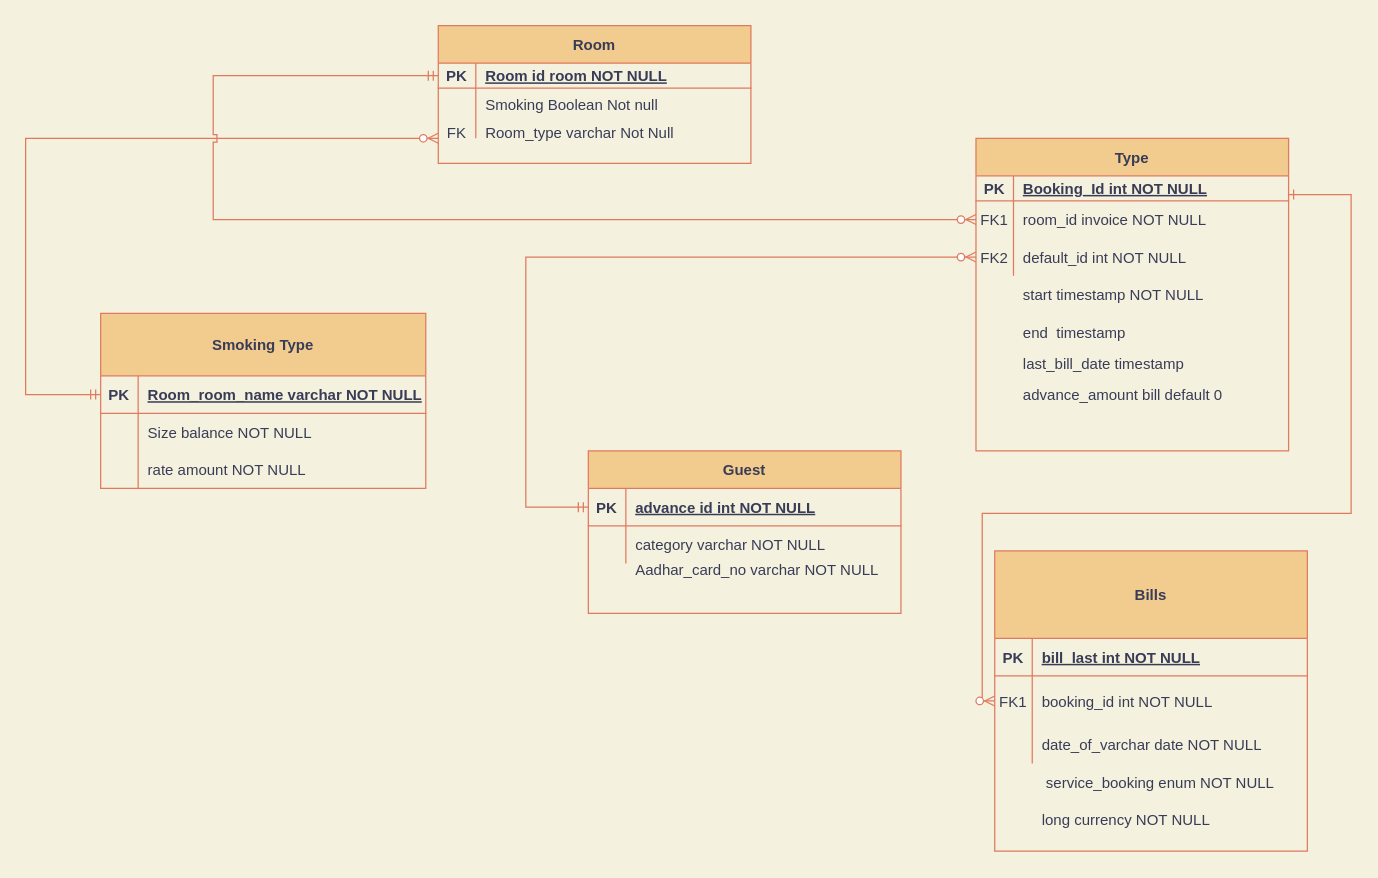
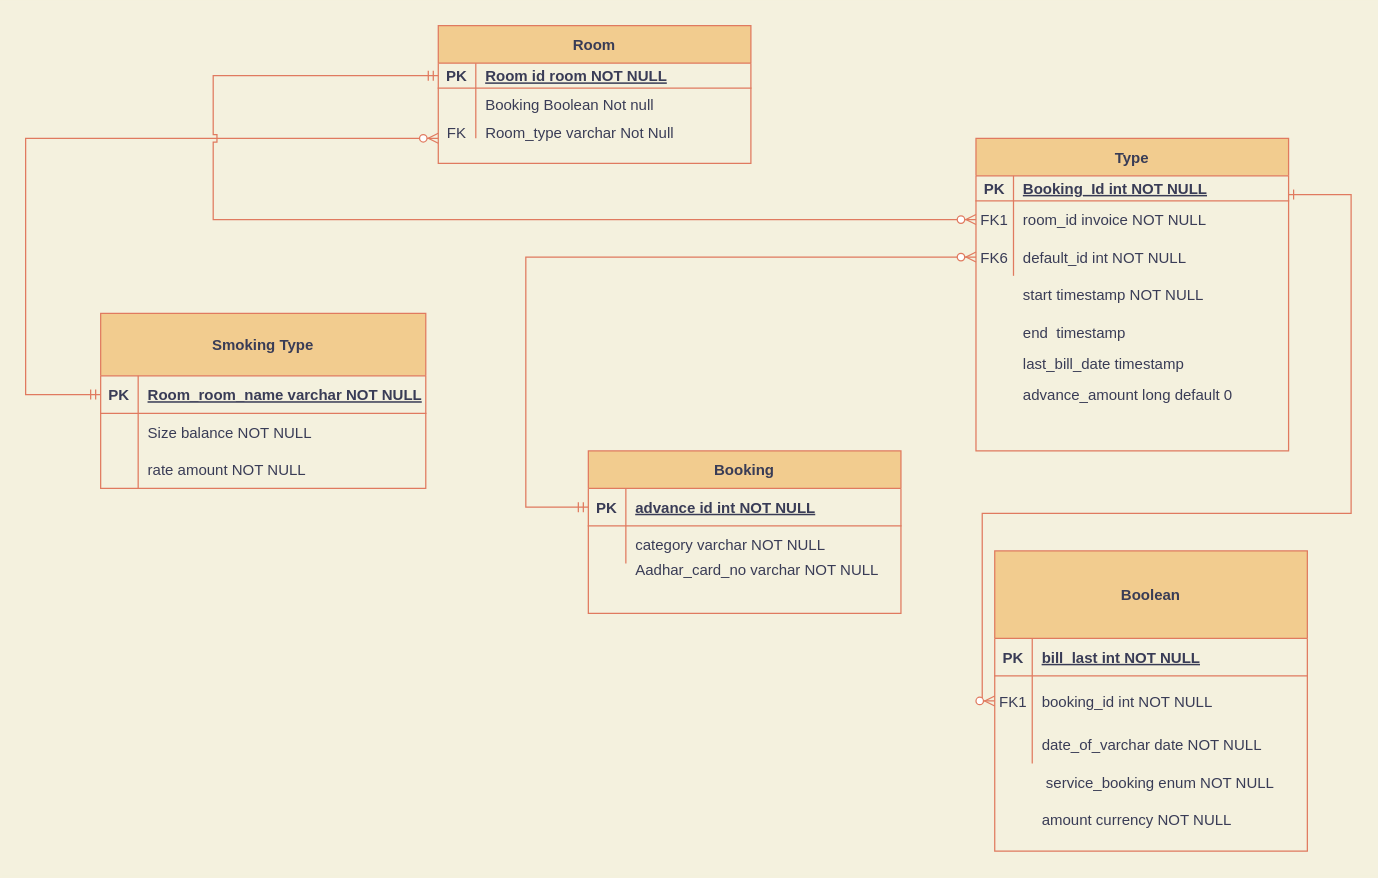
  <mxCell id="0" />
  <mxCell id="1" parent="0" />
  <mxCell id="2" value="" style="edgeStyle=orthogonalEdgeStyle;endArrow=ERzeroToMany;startArrow=ERone;endFill=1;startFill=0;entryX=0;entryY=0.5;entryDx=0;entryDy=0;rounded=0;labelBackgroundColor=#F4F1DE;strokeColor=#E07A5F;fontColor=#393C56;" parent="1" source="56" target="14" edge="1"><mxGeometry width="100" height="100" relative="1" as="geometry"><mxPoint x="730" y="230" as="sourcePoint" /><mxPoint x="780" y="560" as="targetPoint" /><Array as="points"><mxPoint x="1080" y="155" /><mxPoint x="1080" y="410" /><mxPoint x="785" y="410" /><mxPoint x="785" y="560" /></Array></mxGeometry></mxCell>
  <mxCell id="3" value="" style="shape=partialRectangle;collapsible=0;dropTarget=0;pointerEvents=0;fillColor=none;points=[[0,0.5],[1,0.5]];portConstraint=eastwest;top=0;left=0;right=0;bottom=0;strokeColor=#E07A5F;fontColor=#393C56;" vertex="1" parent="1"><mxGeometry x="350" y="90" width="250" height="30" as="geometry" /></mxCell>
  <mxCell id="4" value="FK" style="shape=partialRectangle;overflow=hidden;connectable=0;fillColor=none;top=0;left=0;bottom=0;right=0;strokeColor=#E07A5F;fontColor=#393C56;" vertex="1" parent="3"><mxGeometry width="30" height="30" as="geometry" /></mxCell>
  <mxCell id="5" value="Room_type varchar Not Null" style="shape=partialRectangle;overflow=hidden;connectable=0;fillColor=none;top=0;left=0;bottom=0;right=0;align=left;spacingLeft=6;strokeColor=#E07A5F;fontColor=#393C56;" vertex="1" parent="3"><mxGeometry x="30" width="220" height="30" as="geometry" /></mxCell>
  <mxCell id="6" value="" style="edgeStyle=elbowEdgeStyle;fontSize=12;html=1;endArrow=ERzeroToMany;startArrow=ERmandOne;exitX=0;exitY=0.5;exitDx=0;exitDy=0;jumpStyle=sharp;rounded=0;entryX=0;entryY=1;entryDx=0;entryDy=0;entryPerimeter=0;labelBackgroundColor=#F4F1DE;strokeColor=#E07A5F;fontColor=#393C56;" edge="1" parent="1" source="30" target="52"><mxGeometry width="100" height="100" relative="1" as="geometry"><mxPoint x="350" y="380" as="sourcePoint" /><mxPoint x="350" y="130" as="targetPoint" /><Array as="points"><mxPoint x="20" y="190" /><mxPoint x="340" y="110" /><mxPoint x="400" y="400" /></Array></mxGeometry></mxCell>
  <mxCell id="7" value="start timestamp NOT NULL" style="shape=partialRectangle;overflow=hidden;connectable=0;fillColor=none;top=0;left=0;bottom=0;right=0;align=left;spacingLeft=6;strokeColor=#E07A5F;fontColor=#393C56;" vertex="1" parent="1"><mxGeometry x="810" y="220" width="220" height="30" as="geometry" /></mxCell>
  <mxCell id="8" value="end  timestamp " style="shape=partialRectangle;overflow=hidden;connectable=0;fillColor=none;top=0;left=0;bottom=0;right=0;align=left;spacingLeft=6;strokeColor=#E07A5F;fontColor=#393C56;" vertex="1" parent="1"><mxGeometry x="810" y="250" width="220" height="30" as="geometry" /></mxCell>
  <mxCell id="9" value="last_bill_date timestamp" style="shape=partialRectangle;overflow=hidden;connectable=0;fillColor=none;top=0;left=0;bottom=0;right=0;align=left;spacingLeft=6;strokeColor=#E07A5F;fontColor=#393C56;" vertex="1" parent="1"><mxGeometry x="810" y="275" width="220" height="30" as="geometry" /></mxCell>
- <mxCell id="10" value="Bills" style="shape=table;startSize=70;container=1;collapsible=1;childLayout=tableLayout;fixedRows=1;rowLines=0;fontStyle=1;align=center;resizeLast=1;fillColor=#F2CC8F;strokeColor=#E07A5F;fontColor=#393C56;" parent="1" vertex="1"><mxGeometry x="795" y="440" width="250" height="240" as="geometry"><mxRectangle x="465" y="390" width="60" height="70" as="alternateBounds" /></mxGeometry></mxCell>
+ <mxCell id="10" value="Boolean" style="shape=table;startSize=70;container=1;collapsible=1;childLayout=tableLayout;fixedRows=1;rowLines=0;fontStyle=1;align=center;resizeLast=1;fillColor=#F2CC8F;strokeColor=#E07A5F;fontColor=#393C56;" parent="1" vertex="1"><mxGeometry x="795" y="440" width="250" height="240" as="geometry"><mxRectangle x="465" y="390" width="60" height="70" as="alternateBounds" /></mxGeometry></mxCell>
  <mxCell id="11" value="" style="shape=partialRectangle;collapsible=0;dropTarget=0;pointerEvents=0;fillColor=none;points=[[0,0.5],[1,0.5]];portConstraint=eastwest;top=0;left=0;right=0;bottom=1;strokeColor=#E07A5F;fontColor=#393C56;" parent="10" vertex="1"><mxGeometry y="70" width="250" height="30" as="geometry" /></mxCell>
  <mxCell id="12" value="PK" style="shape=partialRectangle;overflow=hidden;connectable=0;fillColor=none;top=0;left=0;bottom=0;right=0;fontStyle=1;strokeColor=#E07A5F;fontColor=#393C56;" parent="11" vertex="1"><mxGeometry width="30" height="30" as="geometry" /></mxCell>
  <mxCell id="13" value="bill_last int NOT NULL " style="shape=partialRectangle;overflow=hidden;connectable=0;fillColor=none;top=0;left=0;bottom=0;right=0;align=left;spacingLeft=6;fontStyle=5;strokeColor=#E07A5F;fontColor=#393C56;" parent="11" vertex="1"><mxGeometry x="30" width="220" height="30" as="geometry" /></mxCell>
  <mxCell id="14" value="" style="shape=partialRectangle;collapsible=0;dropTarget=0;pointerEvents=0;fillColor=none;points=[[0,0.5],[1,0.5]];portConstraint=eastwest;top=0;left=0;right=0;bottom=0;strokeColor=#E07A5F;fontColor=#393C56;" parent="10" vertex="1"><mxGeometry y="100" width="250" height="40" as="geometry" /></mxCell>
  <mxCell id="15" value="FK1" style="shape=partialRectangle;overflow=hidden;connectable=0;fillColor=none;top=0;left=0;bottom=0;right=0;strokeColor=#E07A5F;fontColor=#393C56;" parent="14" vertex="1"><mxGeometry width="30" height="40" as="geometry" /></mxCell>
  <mxCell id="16" value="booking_id int NOT NULL" style="shape=partialRectangle;overflow=hidden;connectable=0;fillColor=none;top=0;left=0;bottom=0;right=0;align=left;spacingLeft=6;strokeColor=#E07A5F;fontColor=#393C56;" parent="14" vertex="1"><mxGeometry x="30" width="220" height="40" as="geometry" /></mxCell>
  <mxCell id="17" value="" style="shape=partialRectangle;collapsible=0;dropTarget=0;pointerEvents=0;fillColor=none;points=[[0,0.5],[1,0.5]];portConstraint=eastwest;top=0;left=0;right=0;bottom=0;strokeColor=#E07A5F;fontColor=#393C56;" parent="10" vertex="1"><mxGeometry y="140" width="250" height="30" as="geometry" /></mxCell>
  <mxCell id="18" value="" style="shape=partialRectangle;overflow=hidden;connectable=0;fillColor=none;top=0;left=0;bottom=0;right=0;strokeColor=#E07A5F;fontColor=#393C56;" parent="17" vertex="1"><mxGeometry width="30" height="30" as="geometry" /></mxCell>
  <mxCell id="19" value="date_of_varchar date NOT NULL" style="shape=partialRectangle;overflow=hidden;connectable=0;fillColor=none;top=0;left=0;bottom=0;right=0;align=left;spacingLeft=6;strokeColor=#E07A5F;fontColor=#393C56;" parent="17" vertex="1"><mxGeometry x="30" width="220" height="30" as="geometry" /></mxCell>
  <mxCell id="20" value="" style="shape=partialRectangle;overflow=hidden;connectable=0;fillColor=none;top=0;left=0;bottom=0;right=0;align=left;spacingLeft=6;strokeColor=#E07A5F;fontColor=#393C56;" vertex="1" parent="1"><mxGeometry x="825" y="610" width="220" height="30" as="geometry" /></mxCell>
  <mxCell id="21" value=" service_booking enum NOT NULL" style="shape=partialRectangle;overflow=hidden;connectable=0;fillColor=none;top=0;left=0;bottom=0;right=0;align=left;spacingLeft=6;strokeColor=#E07A5F;fontColor=#393C56;" vertex="1" parent="1"><mxGeometry x="825" y="610" width="220" height="30" as="geometry" /></mxCell>
- <mxCell id="22" value="long currency NOT NULL" style="shape=partialRectangle;overflow=hidden;connectable=0;fillColor=none;top=0;left=0;bottom=0;right=0;align=left;spacingLeft=6;strokeColor=#E07A5F;fontColor=#393C56;" vertex="1" parent="1"><mxGeometry x="825" y="640" width="220" height="30" as="geometry" /></mxCell>
+ <mxCell id="22" value="amount currency NOT NULL" style="shape=partialRectangle;overflow=hidden;connectable=0;fillColor=none;top=0;left=0;bottom=0;right=0;align=left;spacingLeft=6;strokeColor=#E07A5F;fontColor=#393C56;" vertex="1" parent="1"><mxGeometry x="825" y="640" width="220" height="30" as="geometry" /></mxCell>
  <mxCell id="23" value="" style="shape=partialRectangle;collapsible=0;dropTarget=0;pointerEvents=0;fillColor=none;points=[[0,0.5],[1,0.5]];portConstraint=eastwest;top=0;left=0;right=0;bottom=0;strokeColor=#E07A5F;fontColor=#393C56;" vertex="1" parent="1"><mxGeometry x="490" y="360" width="250" height="30" as="geometry" /></mxCell>
  <mxCell id="24" value="" style="shape=partialRectangle;overflow=hidden;connectable=0;fillColor=none;top=0;left=0;bottom=0;right=0;strokeColor=#E07A5F;fontColor=#393C56;" vertex="1" parent="23"><mxGeometry width="30" height="30" as="geometry" /></mxCell>
  <mxCell id="25" value="email varchar NOT NULL" style="shape=partialRectangle;overflow=hidden;connectable=0;fillColor=none;top=0;left=0;bottom=0;right=0;align=left;spacingLeft=6;strokeColor=#E07A5F;fontColor=#393C56;" vertex="1" parent="23"><mxGeometry x="30" width="220" height="30" as="geometry" /></mxCell>
  <mxCell id="26" value="" style="shape=partialRectangle;collapsible=0;dropTarget=0;pointerEvents=0;fillColor=none;points=[[0,0.5],[1,0.5]];portConstraint=eastwest;top=0;left=0;right=0;bottom=0;strokeColor=#E07A5F;fontColor=#393C56;" vertex="1" parent="1"><mxGeometry x="470" y="440" width="250" height="30" as="geometry" /></mxCell>
  <mxCell id="27" value="" style="shape=partialRectangle;overflow=hidden;connectable=0;fillColor=none;top=0;left=0;bottom=0;right=0;strokeColor=#E07A5F;fontColor=#393C56;" vertex="1" parent="26"><mxGeometry width="30" height="30" as="geometry" /></mxCell>
  <mxCell id="28" value="Aadhar_card_no varchar NOT NULL" style="shape=partialRectangle;overflow=hidden;connectable=0;fillColor=none;top=0;left=0;bottom=0;right=0;align=left;spacingLeft=6;strokeColor=#E07A5F;fontColor=#393C56;" vertex="1" parent="26"><mxGeometry x="30" width="220" height="30" as="geometry" /></mxCell>
  <mxCell id="29" value="Smoking Type" style="shape=table;startSize=50;container=1;collapsible=1;childLayout=tableLayout;fixedRows=1;rowLines=0;fontStyle=1;align=center;resizeLast=1;fillColor=#F2CC8F;strokeColor=#E07A5F;fontColor=#393C56;" vertex="1" parent="1"><mxGeometry x="80" y="250" width="260" height="140" as="geometry" /></mxCell>
  <mxCell id="30" value="" style="shape=partialRectangle;collapsible=0;dropTarget=0;pointerEvents=0;fillColor=none;points=[[0,0.5],[1,0.5]];portConstraint=eastwest;top=0;left=0;right=0;bottom=1;strokeColor=#E07A5F;fontColor=#393C56;" vertex="1" parent="29"><mxGeometry y="50" width="260" height="30" as="geometry" /></mxCell>
  <mxCell id="31" value="PK" style="shape=partialRectangle;overflow=hidden;connectable=0;fillColor=none;top=0;left=0;bottom=0;right=0;fontStyle=1;strokeColor=#E07A5F;fontColor=#393C56;" vertex="1" parent="30"><mxGeometry width="30" height="30" as="geometry" /></mxCell>
  <mxCell id="32" value="Room_room_name varchar NOT NULL " style="shape=partialRectangle;overflow=hidden;connectable=0;fillColor=none;top=0;left=0;bottom=0;right=0;align=left;spacingLeft=6;fontStyle=5;strokeColor=#E07A5F;fontColor=#393C56;" vertex="1" parent="30"><mxGeometry x="30" width="230" height="30" as="geometry" /></mxCell>
  <mxCell id="33" value="" style="shape=partialRectangle;collapsible=0;dropTarget=0;pointerEvents=0;fillColor=none;points=[[0,0.5],[1,0.5]];portConstraint=eastwest;top=0;left=0;right=0;bottom=0;strokeColor=#E07A5F;fontColor=#393C56;" vertex="1" parent="29"><mxGeometry y="80" width="260" height="30" as="geometry" /></mxCell>
  <mxCell id="34" value="" style="shape=partialRectangle;overflow=hidden;connectable=0;fillColor=none;top=0;left=0;bottom=0;right=0;strokeColor=#E07A5F;fontColor=#393C56;" vertex="1" parent="33"><mxGeometry width="30" height="30" as="geometry" /></mxCell>
  <mxCell id="35" value="Size balance NOT NULL" style="shape=partialRectangle;overflow=hidden;connectable=0;fillColor=none;top=0;left=0;bottom=0;right=0;align=left;spacingLeft=6;strokeColor=#E07A5F;fontColor=#393C56;" vertex="1" parent="33"><mxGeometry x="30" width="230" height="30" as="geometry" /></mxCell>
  <mxCell id="36" value="" style="shape=partialRectangle;collapsible=0;dropTarget=0;pointerEvents=0;fillColor=none;points=[[0,0.5],[1,0.5]];portConstraint=eastwest;top=0;left=0;right=0;bottom=0;strokeColor=#E07A5F;fontColor=#393C56;" vertex="1" parent="29"><mxGeometry y="110" width="260" height="30" as="geometry" /></mxCell>
  <mxCell id="37" value="" style="shape=partialRectangle;overflow=hidden;connectable=0;fillColor=none;top=0;left=0;bottom=0;right=0;strokeColor=#E07A5F;fontColor=#393C56;" vertex="1" parent="36"><mxGeometry width="30" height="30" as="geometry" /></mxCell>
  <mxCell id="38" value="rate amount NOT NULL" style="shape=partialRectangle;overflow=hidden;connectable=0;fillColor=none;top=0;left=0;bottom=0;right=0;align=left;spacingLeft=6;strokeColor=#E07A5F;fontColor=#393C56;" vertex="1" parent="36"><mxGeometry x="30" width="230" height="30" as="geometry" /></mxCell>
- <mxCell id="39" value="Guest" style="shape=table;startSize=30;container=1;collapsible=1;childLayout=tableLayout;fixedRows=1;rowLines=0;fontStyle=1;align=center;resizeLast=1;fillColor=#F2CC8F;strokeColor=#E07A5F;fontColor=#393C56;" vertex="1" parent="1"><mxGeometry x="470" y="360" width="250" height="130" as="geometry"><mxRectangle x="140" y="310" width="70" height="30" as="alternateBounds" /></mxGeometry></mxCell>
+ <mxCell id="39" value="Booking" style="shape=table;startSize=30;container=1;collapsible=1;childLayout=tableLayout;fixedRows=1;rowLines=0;fontStyle=1;align=center;resizeLast=1;fillColor=#F2CC8F;strokeColor=#E07A5F;fontColor=#393C56;" vertex="1" parent="1"><mxGeometry x="470" y="360" width="250" height="130" as="geometry"><mxRectangle x="140" y="310" width="70" height="30" as="alternateBounds" /></mxGeometry></mxCell>
  <mxCell id="40" value="" style="shape=partialRectangle;collapsible=0;dropTarget=0;pointerEvents=0;fillColor=none;points=[[0,0.5],[1,0.5]];portConstraint=eastwest;top=0;left=0;right=0;bottom=1;strokeColor=#E07A5F;fontColor=#393C56;" vertex="1" parent="39"><mxGeometry y="30" width="250" height="30" as="geometry" /></mxCell>
  <mxCell id="41" value="PK" style="shape=partialRectangle;overflow=hidden;connectable=0;fillColor=none;top=0;left=0;bottom=0;right=0;fontStyle=1;strokeColor=#E07A5F;fontColor=#393C56;" vertex="1" parent="40"><mxGeometry width="30" height="30" as="geometry" /></mxCell>
  <mxCell id="42" value="advance id int NOT NULL " style="shape=partialRectangle;overflow=hidden;connectable=0;fillColor=none;top=0;left=0;bottom=0;right=0;align=left;spacingLeft=6;fontStyle=5;strokeColor=#E07A5F;fontColor=#393C56;" vertex="1" parent="40"><mxGeometry x="30" width="220" height="30" as="geometry" /></mxCell>
  <mxCell id="43" value="" style="shape=partialRectangle;collapsible=0;dropTarget=0;pointerEvents=0;fillColor=none;points=[[0,0.5],[1,0.5]];portConstraint=eastwest;top=0;left=0;right=0;bottom=0;strokeColor=#E07A5F;fontColor=#393C56;" vertex="1" parent="39"><mxGeometry y="60" width="250" height="30" as="geometry" /></mxCell>
  <mxCell id="44" value="" style="shape=partialRectangle;overflow=hidden;connectable=0;fillColor=none;top=0;left=0;bottom=0;right=0;strokeColor=#E07A5F;fontColor=#393C56;" vertex="1" parent="43"><mxGeometry width="30" height="30" as="geometry" /></mxCell>
  <mxCell id="45" value="category varchar NOT NULL" style="shape=partialRectangle;overflow=hidden;connectable=0;fillColor=none;top=0;left=0;bottom=0;right=0;align=left;spacingLeft=6;strokeColor=#E07A5F;fontColor=#393C56;" vertex="1" parent="43"><mxGeometry x="30" width="220" height="30" as="geometry" /></mxCell>
  <mxCell id="46" value="" style="edgeStyle=elbowEdgeStyle;fontSize=12;html=1;endArrow=ERzeroToMany;startArrow=ERmandOne;exitX=0;exitY=0.5;exitDx=0;exitDy=0;jumpStyle=sharp;rounded=0;entryX=0;entryY=0.5;entryDx=0;entryDy=0;labelBackgroundColor=#F4F1DE;strokeColor=#E07A5F;fontColor=#393C56;" edge="1" parent="1" target="62"><mxGeometry width="100" height="100" relative="1" as="geometry"><mxPoint x="470" y="405" as="sourcePoint" /><mxPoint x="770" y="230" as="targetPoint" /><Array as="points"><mxPoint x="420" y="310" /><mxPoint x="730" y="200" /><mxPoint x="790" y="490" /></Array></mxGeometry></mxCell>
  <mxCell id="47" value="" style="edgeStyle=elbowEdgeStyle;fontSize=12;html=1;endArrow=ERzeroToMany;startArrow=ERmandOne;exitX=0;exitY=0.5;exitDx=0;exitDy=0;jumpStyle=sharp;rounded=0;entryX=0;entryY=0.5;entryDx=0;entryDy=0;labelBackgroundColor=#F4F1DE;strokeColor=#E07A5F;fontColor=#393C56;" edge="1" parent="1" source="49" target="59"><mxGeometry width="100" height="100" relative="1" as="geometry"><mxPoint x="380" y="432.5" as="sourcePoint" /><mxPoint x="790" y="207.5" as="targetPoint" /><Array as="points"><mxPoint x="170" y="110" /><mxPoint x="320" y="307.5" /><mxPoint x="640" y="227.5" /><mxPoint x="700" y="517.5" /></Array></mxGeometry></mxCell>
  <mxCell id="48" value="Room" style="shape=table;startSize=30;container=1;collapsible=1;childLayout=tableLayout;fixedRows=1;rowLines=0;fontStyle=1;align=center;resizeLast=1;fillColor=#F2CC8F;strokeColor=#E07A5F;fontColor=#393C56;" parent="1" vertex="1"><mxGeometry x="350" y="20" width="250" height="110" as="geometry"><mxRectangle x="20" y="-30" width="70" height="30" as="alternateBounds" /></mxGeometry></mxCell>
  <mxCell id="49" value="" style="shape=partialRectangle;collapsible=0;dropTarget=0;pointerEvents=0;fillColor=none;points=[[0,0.5],[1,0.5]];portConstraint=eastwest;top=0;left=0;right=0;bottom=1;strokeColor=#E07A5F;fontColor=#393C56;" parent="48" vertex="1"><mxGeometry y="30" width="250" height="20" as="geometry" /></mxCell>
  <mxCell id="50" value="PK" style="shape=partialRectangle;overflow=hidden;connectable=0;fillColor=none;top=0;left=0;bottom=0;right=0;fontStyle=1;strokeColor=#E07A5F;fontColor=#393C56;" parent="49" vertex="1"><mxGeometry width="30" height="20" as="geometry" /></mxCell>
  <mxCell id="51" value="Room id room NOT NULL " style="shape=partialRectangle;overflow=hidden;connectable=0;fillColor=none;top=0;left=0;bottom=0;right=0;align=left;spacingLeft=6;fontStyle=5;strokeColor=#E07A5F;fontColor=#393C56;" parent="49" vertex="1"><mxGeometry x="30" width="220" height="20" as="geometry" /></mxCell>
  <mxCell id="52" value="" style="shape=partialRectangle;collapsible=0;dropTarget=0;pointerEvents=0;fillColor=none;points=[[0,0.5],[1,0.5]];portConstraint=eastwest;top=0;left=0;right=0;bottom=0;strokeColor=#E07A5F;fontColor=#393C56;" parent="48" vertex="1"><mxGeometry y="50" width="250" height="40" as="geometry" /></mxCell>
  <mxCell id="53" value="" style="shape=partialRectangle;overflow=hidden;connectable=0;fillColor=none;top=0;left=0;bottom=0;right=0;strokeColor=#E07A5F;fontColor=#393C56;" parent="52" vertex="1"><mxGeometry width="30" height="40" as="geometry" /></mxCell>
- <mxCell id="54" value="Smoking Boolean Not null&#10;" style="shape=partialRectangle;overflow=hidden;connectable=0;fillColor=none;top=0;left=0;bottom=0;right=0;align=left;spacingLeft=6;strokeColor=#E07A5F;fontColor=#393C56;" parent="52" vertex="1"><mxGeometry x="30" width="220" height="40" as="geometry" /></mxCell>
+ <mxCell id="54" value="Booking Boolean Not null&#10;" style="shape=partialRectangle;overflow=hidden;connectable=0;fillColor=none;top=0;left=0;bottom=0;right=0;align=left;spacingLeft=6;strokeColor=#E07A5F;fontColor=#393C56;" parent="52" vertex="1"><mxGeometry x="30" width="220" height="40" as="geometry" /></mxCell>
  <mxCell id="55" value="Type" style="shape=table;startSize=30;container=1;collapsible=1;childLayout=tableLayout;fixedRows=1;rowLines=0;fontStyle=1;align=center;resizeLast=1;fillColor=#F2CC8F;strokeColor=#E07A5F;fontColor=#393C56;" parent="1" vertex="1"><mxGeometry x="780" y="110" width="250" height="250" as="geometry" /></mxCell>
  <mxCell id="56" value="" style="shape=partialRectangle;collapsible=0;dropTarget=0;pointerEvents=0;fillColor=none;points=[[0,0.5],[1,0.5]];portConstraint=eastwest;top=0;left=0;right=0;bottom=1;strokeColor=#E07A5F;fontColor=#393C56;" parent="55" vertex="1"><mxGeometry y="30" width="250" height="20" as="geometry" /></mxCell>
  <mxCell id="57" value="PK" style="shape=partialRectangle;overflow=hidden;connectable=0;fillColor=none;top=0;left=0;bottom=0;right=0;fontStyle=1;strokeColor=#E07A5F;fontColor=#393C56;" parent="56" vertex="1"><mxGeometry width="30" height="20" as="geometry" /></mxCell>
  <mxCell id="58" value="Booking_Id int NOT NULL " style="shape=partialRectangle;overflow=hidden;connectable=0;fillColor=none;top=0;left=0;bottom=0;right=0;align=left;spacingLeft=6;fontStyle=5;strokeColor=#E07A5F;fontColor=#393C56;" parent="56" vertex="1"><mxGeometry x="30" width="220" height="20" as="geometry" /></mxCell>
  <mxCell id="59" value="" style="shape=partialRectangle;collapsible=0;dropTarget=0;pointerEvents=0;fillColor=none;points=[[0,0.5],[1,0.5]];portConstraint=eastwest;top=0;left=0;right=0;bottom=0;strokeColor=#E07A5F;fontColor=#393C56;" parent="55" vertex="1"><mxGeometry y="50" width="250" height="30" as="geometry" /></mxCell>
  <mxCell id="60" value="FK1" style="shape=partialRectangle;overflow=hidden;connectable=0;fillColor=none;top=0;left=0;bottom=0;right=0;strokeColor=#E07A5F;fontColor=#393C56;" parent="59" vertex="1"><mxGeometry width="30" height="30" as="geometry" /></mxCell>
  <mxCell id="61" value="room_id invoice NOT NULL" style="shape=partialRectangle;overflow=hidden;connectable=0;fillColor=none;top=0;left=0;bottom=0;right=0;align=left;spacingLeft=6;strokeColor=#E07A5F;fontColor=#393C56;" parent="59" vertex="1"><mxGeometry x="30" width="220" height="30" as="geometry" /></mxCell>
  <mxCell id="62" value="" style="shape=partialRectangle;collapsible=0;dropTarget=0;pointerEvents=0;fillColor=none;points=[[0,0.5],[1,0.5]];portConstraint=eastwest;top=0;left=0;right=0;bottom=0;strokeColor=#E07A5F;fontColor=#393C56;" parent="55" vertex="1"><mxGeometry y="80" width="250" height="30" as="geometry" /></mxCell>
- <mxCell id="63" value="FK2" style="shape=partialRectangle;overflow=hidden;connectable=0;fillColor=none;top=0;left=0;bottom=0;right=0;strokeColor=#E07A5F;fontColor=#393C56;" parent="62" vertex="1"><mxGeometry width="30" height="30" as="geometry" /></mxCell>
+ <mxCell id="63" value="FK6" style="shape=partialRectangle;overflow=hidden;connectable=0;fillColor=none;top=0;left=0;bottom=0;right=0;strokeColor=#E07A5F;fontColor=#393C56;" parent="62" vertex="1"><mxGeometry width="30" height="30" as="geometry" /></mxCell>
  <mxCell id="64" value="default_id int NOT NULL" style="shape=partialRectangle;overflow=hidden;connectable=0;fillColor=none;top=0;left=0;bottom=0;right=0;align=left;spacingLeft=6;strokeColor=#E07A5F;fontColor=#393C56;" parent="62" vertex="1"><mxGeometry x="30" width="220" height="30" as="geometry" /></mxCell>
- <mxCell id="65" value="advance_amount bill default 0" style="shape=partialRectangle;overflow=hidden;connectable=0;fillColor=none;top=0;left=0;bottom=0;right=0;align=left;spacingLeft=6;strokeColor=#E07A5F;fontColor=#393C56;" vertex="1" parent="1"><mxGeometry x="810" y="300" width="220" height="30" as="geometry" /></mxCell>
+ <mxCell id="65" value="advance_amount long default 0" style="shape=partialRectangle;overflow=hidden;connectable=0;fillColor=none;top=0;left=0;bottom=0;right=0;align=left;spacingLeft=6;strokeColor=#E07A5F;fontColor=#393C56;" vertex="1" parent="1"><mxGeometry x="810" y="300" width="220" height="30" as="geometry" /></mxCell>
